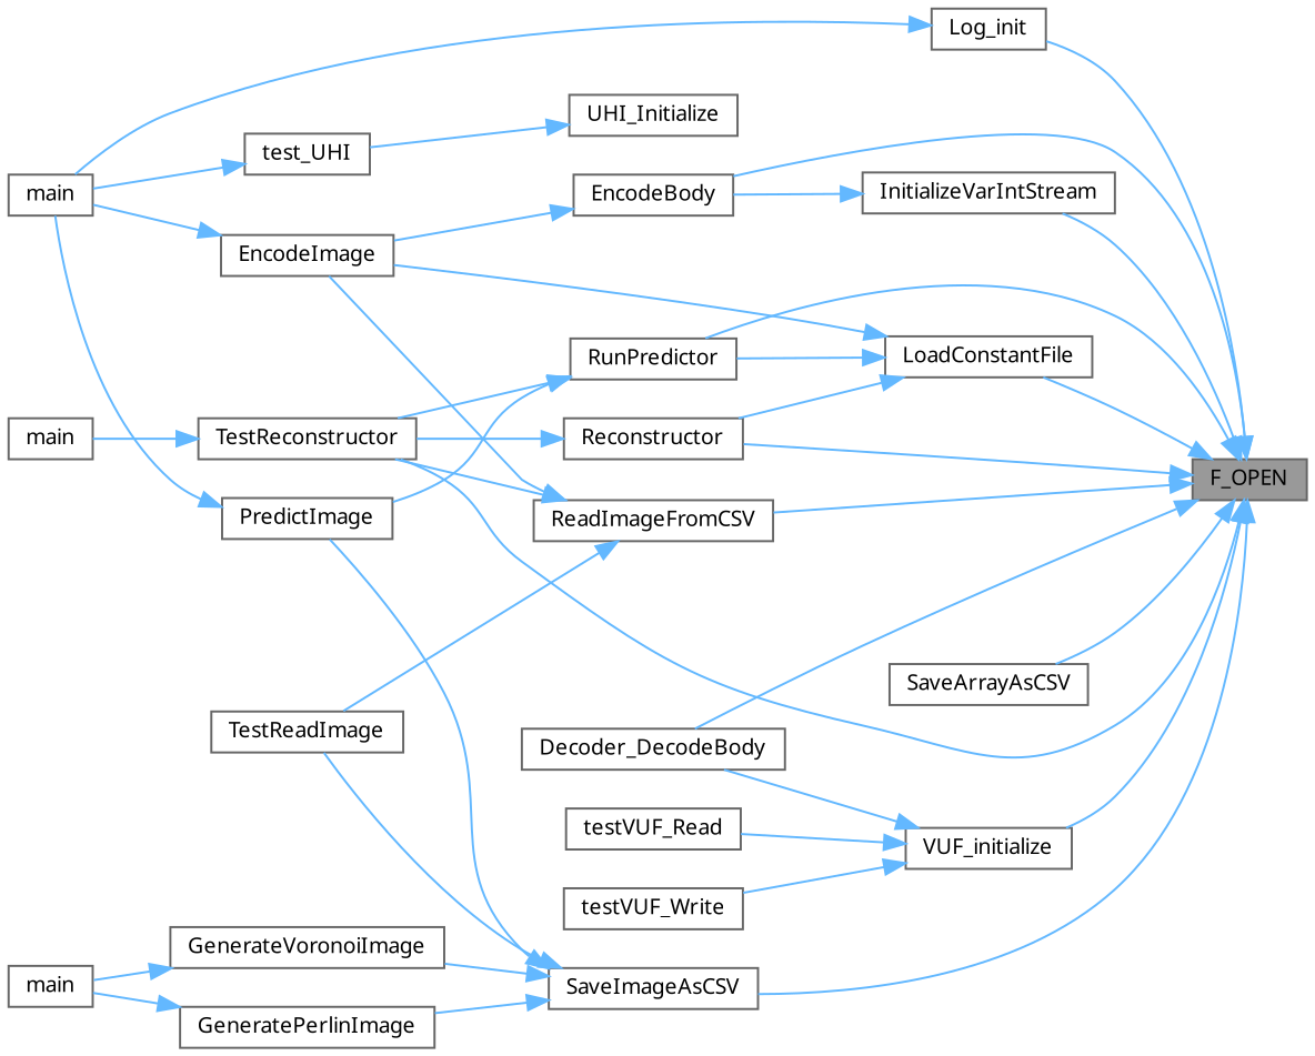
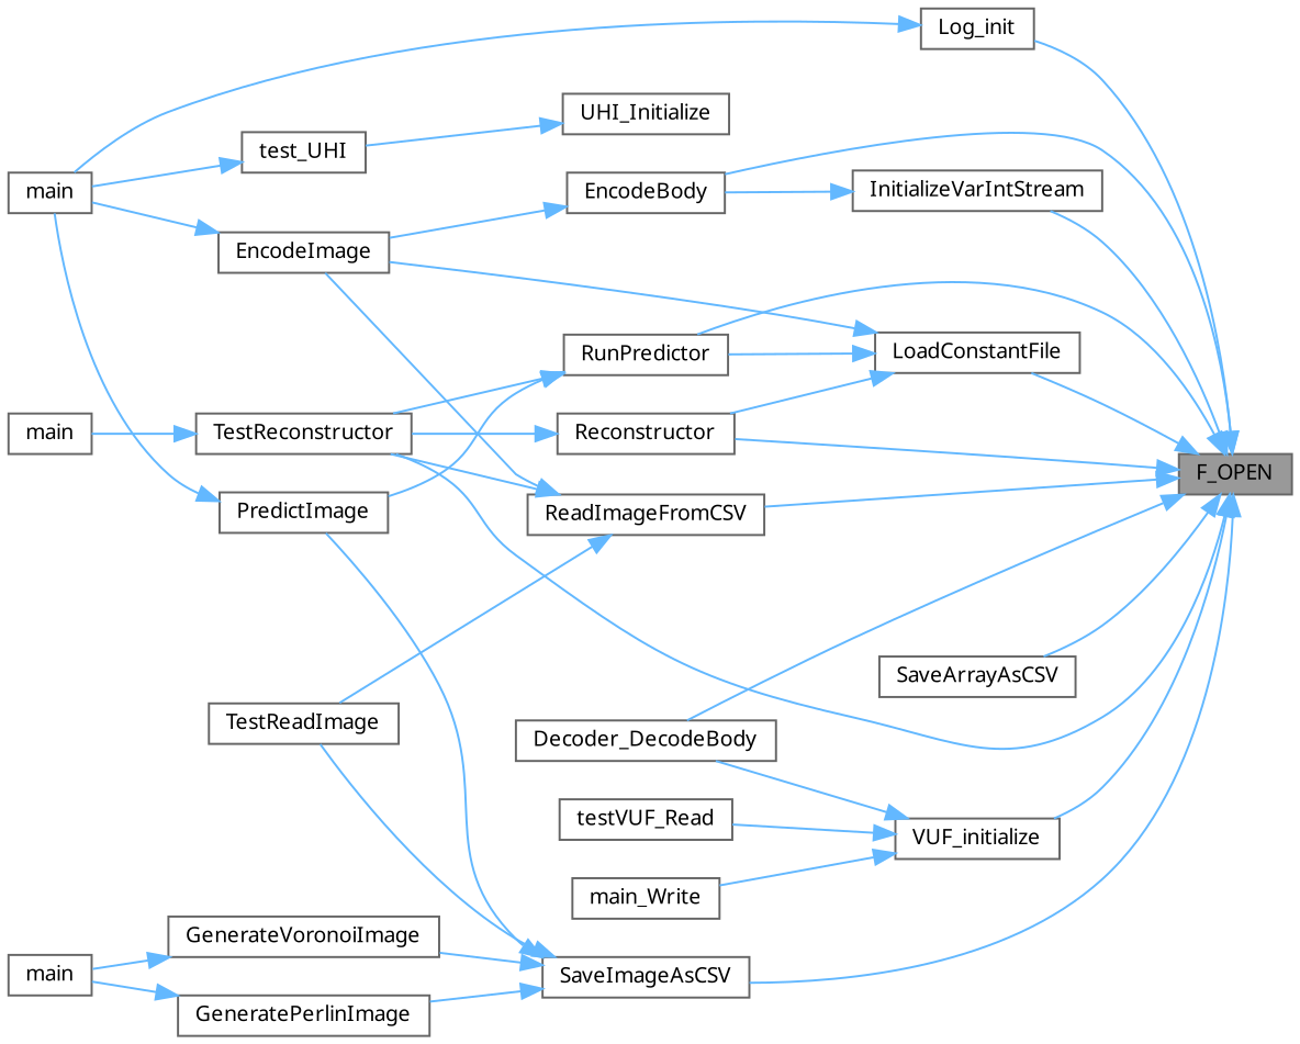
  digraph {
    fontname="Noto Sans"
    rankdir=RL
    node [color=grey40 fillcolor=white fontname="Noto Sans" fontsize=10 shape=box style=filled]
    edge [color=steelblue1 dir=back fontname="Noto Sans" fontsize=10 labelfontname=Helvetica labelfontsize=10 style=solid]
    n1 [color=gray40 fillcolor=grey60 fontcolor=black height=0.2 label=F_OPEN width=0.4]
    n2 [height=0.2 label=Decoder_DecodeBody width=0.4]
    n3 [height=0.2 label=EncodeBody width=0.4]
    n4 [height=0.2 label=InitializeVarIntStream width=0.4]
    n5 [height=0.2 label=LoadConstantFile width=0.4]
    n6 [height=0.2 label=TestReconstructor width=0.4]
    n7 [height=0.2 label=RunPredictor width=0.4]
    n8 [height=0.2 label=Log_init width=0.4]
    n9 [height=0.2 label=ReadImageFromCSV width=0.4]
    n10 [height=0.2 label=SaveArrayAsCSV width=0.4]
    n11 [height=0.2 label=SaveImageAsCSV width=0.4]
    n12 [height=0.2 label=VUF_initialize width=0.4]
    n13 [height=0.2 label=Reconstructor width=0.4]
    n14 [height=0.2 label=EncodeImage width=0.4]
    n15 [height=0.2 label=main width=0.4]
    n16 [height=0.2 label=PredictImage width=0.4]
    n17 [height=0.2 label=main width=0.4]
    n18 [height=0.2 label=TestReadImage width=0.4]
    n19 [height=0.2 label=GeneratePerlinImage width=0.4]
    n20 [height=0.2 label=GenerateVoronoiImage width=0.4]
    n21 [height=0.2 label=UHI_Initialize width=0.4]
    n22 [height=0.2 label=test_UHI width=0.4]
    n23 [height=0.2 label=testVUF_Read width=0.4]
-   n24 [height=0.2 label=testVUF_Write width=0.4]
+   n24 [height=0.2 label=main_Write width=0.4]
    n25 [height=0.2 label=main width=0.4]
    n1 -> n2
    n1 -> n3
    n1 -> n4
    n1 -> n5
    n1 -> n6
    n1 -> n7
    n1 -> n8
    n1 -> n9
    n1 -> n10
    n1 -> n11
    n1 -> n12
    n1 -> n13
    n3 -> n14
    n4 -> n3
    n5 -> n7
    n5 -> n13
    n5 -> n14
    n6 -> n15
    n7 -> n6
    n7 -> n16
    n8 -> n17
    n9 -> n6
    n9 -> n14
    n9 -> n18
    n11 -> n16
    n11 -> n18
    n11 -> n19
    n11 -> n20
    n12 -> n2
    n12 -> n23
    n12 -> n24
    n13 -> n6
    n14 -> n17
    n16 -> n17
    n19 -> n25
    n20 -> n25
    n21 -> n22
    n22 -> n17
  }
